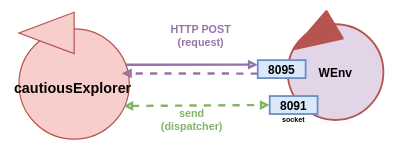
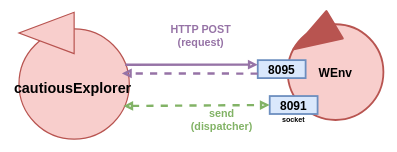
  <mxCell id="0" />
  <mxCell id="1" parent="0" />
  <mxCell id="2" value="" style="group;aspect=fixed;" vertex="1" connectable="0" parent="1"><mxGeometry x="30" y="20" width="210" height="212" as="geometry" /></mxCell>
  <mxCell id="3" value="" style="ellipse;whiteSpace=wrap;html=1;aspect=fixed;strokeWidth=2;fillColor=#f8cecc;strokeColor=#b85450;" vertex="1" parent="2"><mxGeometry y="27.652" width="184.348" height="184.348" as="geometry" /></mxCell>
  <mxCell id="4" value="" style="triangle;whiteSpace=wrap;html=1;strokeWidth=2;rotation=-180;fillColor=#f8cecc;strokeColor=#b85450;" vertex="1" parent="2"><mxGeometry width="92.175" height="69.13" as="geometry" /></mxCell>
  <mxCell id="5" value="&lt;h1 style=&quot;color: rgb(0, 0, 0); font-family: helvetica; font-style: normal; letter-spacing: normal; text-align: center; text-indent: 0px; text-transform: none; word-spacing: 0px;&quot;&gt;cautiousExplorer&lt;/h1&gt;" style="text;whiteSpace=wrap;html=1;labelBackgroundColor=none;" vertex="1" parent="2"><mxGeometry x="-10" y="89.83" width="220" height="60" as="geometry" /></mxCell>
- <mxCell id="6" value="&lt;b&gt;&lt;font style=&quot;font-size: 20px&quot;&gt;WEnv&lt;/font&gt;&lt;/b&gt;" style="ellipse;whiteSpace=wrap;html=1;aspect=fixed;strokeWidth=3;strokeColor=#b85450;fillColor=#e1d5e7;" parent="1" vertex="1"><mxGeometry x="479" y="40" width="160" height="160" as="geometry" /></mxCell>
+ <mxCell id="6" value="&lt;b&gt;&lt;font style=&quot;font-size: 20px&quot;&gt;WEnv&lt;/font&gt;&lt;/b&gt;" style="ellipse;whiteSpace=wrap;html=1;aspect=fixed;strokeWidth=3;strokeColor=#b85450;fillColor=#f8cecc;" parent="1" vertex="1"><mxGeometry x="479" y="40" width="160" height="160" as="geometry" /></mxCell>
  <mxCell id="7" value="" style="shape=flexArrow;endArrow=classic;html=1;strokeColor=#b85450;strokeWidth=4;exitX=0.5;exitY=0;exitDx=0;exitDy=0;entryX=0.052;entryY=0.267;entryDx=0;entryDy=0;width=4.677;endSize=25.134;endWidth=40.96;fillColor=#B85450;entryPerimeter=0;" parent="1" source="6" target="6" edge="1"><mxGeometry width="50" height="50" relative="1" as="geometry"><mxPoint x="499" y="80" as="sourcePoint" /><mxPoint x="549" y="30" as="targetPoint" /></mxGeometry></mxCell>
  <mxCell id="8" value="&lt;b&gt;&lt;font style=&quot;font-size: 20px&quot;&gt;8095&lt;/font&gt;&lt;/b&gt;" style="rounded=0;whiteSpace=wrap;html=1;strokeWidth=3;fillColor=#dae8fc;strokeColor=#6c8ebf;" parent="1" vertex="1"><mxGeometry x="429" y="100" width="80" height="30" as="geometry" /></mxCell>
  <mxCell id="9" value="&lt;b&gt;&lt;font style=&quot;font-size: 20px&quot;&gt;8091&lt;/font&gt;&lt;/b&gt;" style="rounded=0;whiteSpace=wrap;html=1;strokeWidth=3;fillColor=#dae8fc;strokeColor=#6c8ebf;" parent="1" vertex="1"><mxGeometry x="449" y="160" width="80" height="30" as="geometry" /></mxCell>
  <mxCell id="10" value="&lt;b&gt;socket&lt;/b&gt;" style="text;html=1;strokeColor=none;fillColor=none;align=center;verticalAlign=middle;whiteSpace=wrap;rounded=0;" parent="1" vertex="1"><mxGeometry x="469" y="190" width="40" height="20" as="geometry" /></mxCell>
  <mxCell id="11" value="" style="endArrow=block;startArrow=block;html=1;strokeColor=#82b366;strokeWidth=4;fillColor=#d5e8d4;entryX=0;entryY=0.5;entryDx=0;entryDy=0;exitX=0.895;exitY=0.783;exitDx=0;exitDy=0;exitPerimeter=0;dashed=1;endFill=0;startFill=0;" parent="1" target="9" edge="1"><mxGeometry width="50" height="50" relative="1" as="geometry"><mxPoint x="204.35" y="176.6" as="sourcePoint" /><mxPoint x="339" y="160" as="targetPoint" /></mxGeometry></mxCell>
  <mxCell id="12" value="" style="endArrow=block;html=1;strokeColor=#9673a6;strokeWidth=4;fillColor=#e1d5e7;entryX=0;entryY=0.25;entryDx=0;entryDy=0;exitX=0.905;exitY=0.438;exitDx=0;exitDy=0;exitPerimeter=0;endFill=0;" parent="1" target="8" edge="1"><mxGeometry width="50" height="50" relative="1" as="geometry"><mxPoint x="207.65" y="107.6" as="sourcePoint" /><mxPoint x="319" y="30" as="targetPoint" /></mxGeometry></mxCell>
  <mxCell id="13" value="" style="endArrow=block;html=1;strokeColor=#9673a6;strokeWidth=4;fillColor=#e1d5e7;exitX=0;exitY=0.75;exitDx=0;exitDy=0;entryX=0.888;entryY=0.511;entryDx=0;entryDy=0;entryPerimeter=0;dashed=1;endFill=0;" parent="1" source="8" edge="1"><mxGeometry width="50" height="50" relative="1" as="geometry"><mxPoint x="259" y="180" as="sourcePoint" /><mxPoint x="202.04" y="122.2" as="targetPoint" /></mxGeometry></mxCell>
  <mxCell id="14" value="&lt;font color=&quot;#9673a6&quot; style=&quot;font-size: 18px;&quot;&gt;&lt;span style=&quot;font-size: 18px;&quot;&gt;HTTP POST&lt;br style=&quot;font-size: 18px;&quot;&gt;(request)&lt;/span&gt;&lt;/font&gt;" style="text;html=1;align=center;verticalAlign=middle;whiteSpace=wrap;rounded=0;fontSize=18;fontStyle=1" parent="1" vertex="1"><mxGeometry x="264" y="30" width="140" height="60" as="geometry" /></mxCell>
- <mxCell id="15" value="&lt;font color=&quot;#82b366&quot;&gt;send&lt;br&gt;(dispatcher)&lt;/font&gt;" style="text;html=1;align=center;verticalAlign=middle;whiteSpace=wrap;rounded=0;fontSize=18;fontStyle=1" parent="1" vertex="1"><mxGeometry x="249" y="170" width="140" height="60" as="geometry" /></mxCell>
+ <mxCell id="15" value="&lt;font color=&quot;#82b366&quot;&gt;send&lt;br&gt;(dispatcher)&lt;/font&gt;" style="text;html=1;align=center;verticalAlign=middle;whiteSpace=wrap;rounded=0;fontSize=18;fontStyle=1" parent="1" vertex="1"><mxGeometry x="299" y="170" width="140" height="60" as="geometry" /></mxCell>
